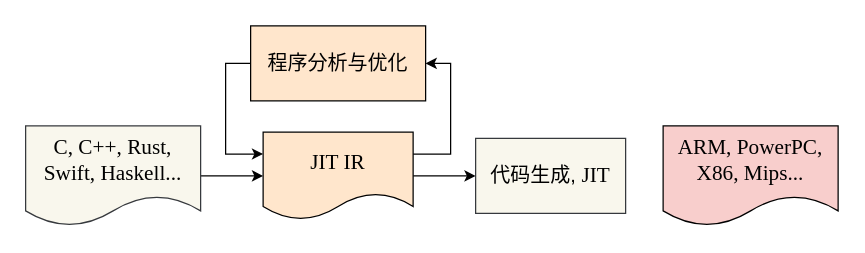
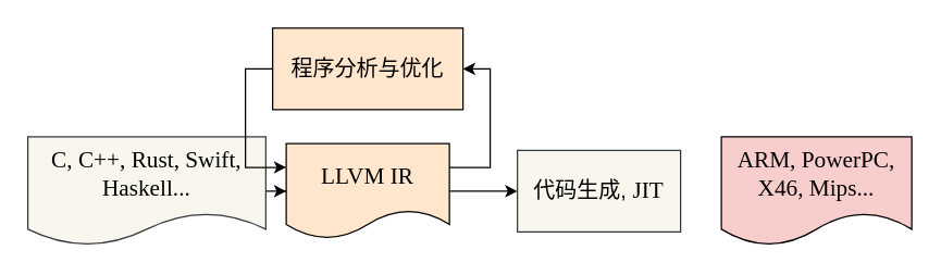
  <mxCell id="0" />
  <mxCell id="1" parent="0" />
  <mxCell id="2" value="" style="edgeStyle=orthogonalEdgeStyle;rounded=0;orthogonalLoop=1;jettySize=auto;html=1;" edge="1" parent="1" source="3" target="5"><mxGeometry relative="1" as="geometry" /></mxCell>
- <mxCell id="3" value="&lt;div&gt;&lt;font face=&quot;Times New Roman&quot; style=&quot;font-size: 17px;&quot;&gt;C, C++, Rust, Swift, Haskell...&lt;/font&gt;&lt;/div&gt;" style="shape=document;whiteSpace=wrap;html=1;boundedLbl=1;fillColor=#f9f7ed;strokeColor=#36393d;" vertex="1" parent="1"><mxGeometry x="20" y="100" width="140" height="80" as="geometry" /></mxCell>
+ <mxCell id="3" value="&lt;div&gt;&lt;font face=&quot;Times New Roman&quot; style=&quot;font-size: 17px;&quot;&gt;C, C++, Rust, Swift, Haskell...&lt;/font&gt;&lt;/div&gt;" style="shape=document;whiteSpace=wrap;html=1;boundedLbl=1;fillColor=#f9f7ed;strokeColor=#36393d;" vertex="1" parent="1"><mxGeometry x="20" y="100" width="175" height="80" as="geometry" /></mxCell>
  <mxCell id="4" value="" style="edgeStyle=orthogonalEdgeStyle;rounded=0;orthogonalLoop=1;jettySize=auto;html=1;" edge="1" parent="1" source="5" target="6"><mxGeometry relative="1" as="geometry" /></mxCell>
- <mxCell id="5" value="&lt;font face=&quot;Times New Roman&quot; style=&quot;font-size: 17px;&quot;&gt;JIT IR&lt;/font&gt;" style="shape=document;whiteSpace=wrap;html=1;boundedLbl=1;fillColor=#ffe6cc;strokeColor=#000000;" vertex="1" parent="1"><mxGeometry x="210" y="105" width="120" height="70" as="geometry" /></mxCell>
+ <mxCell id="5" value="&lt;font face=&quot;Times New Roman&quot; style=&quot;font-size: 17px;&quot;&gt;LLVM IR&lt;/font&gt;" style="shape=document;whiteSpace=wrap;html=1;boundedLbl=1;fillColor=#ffe6cc;strokeColor=#000000;" vertex="1" parent="1"><mxGeometry x="210" y="105" width="120" height="70" as="geometry" /></mxCell>
  <mxCell id="6" value="&lt;font style=&quot;&quot;&gt;&lt;span style=&quot;font-size: 16px;&quot;&gt;代码生成, &lt;/span&gt;&lt;font style=&quot;font-size: 17px;&quot; face=&quot;Times New Roman&quot;&gt;JIT&lt;/font&gt;&lt;/font&gt;" style="whiteSpace=wrap;html=1;fillColor=#f9f7ed;strokeColor=#36393d;" vertex="1" parent="1"><mxGeometry x="380" y="110" width="120" height="60" as="geometry" /></mxCell>
- <mxCell id="7" value="&lt;div style=&quot;font-size: 17px;&quot;&gt;&lt;font style=&quot;font-size: 17px;&quot; face=&quot;Times New Roman&quot;&gt;&lt;font style=&quot;font-size: 17px;&quot;&gt;ARM,&amp;nbsp;&lt;/font&gt;&lt;span style=&quot;background-color: initial;&quot;&gt;PowerPC,&lt;/span&gt;&lt;/font&gt;&lt;/div&gt;&lt;div style=&quot;font-size: 17px;&quot;&gt;&lt;font face=&quot;Times New Roman&quot; style=&quot;font-size: 17px;&quot;&gt;X86, Mips..&lt;/font&gt;&lt;font face=&quot;okeiMYgmep0lcBc6LFoL&quot; style=&quot;font-size: 17px;&quot;&gt;.&lt;/font&gt;&lt;/div&gt;" style="shape=document;whiteSpace=wrap;html=1;boundedLbl=1;fillColor=#f8cecc;strokeColor=#000000;" vertex="1" parent="1"><mxGeometry x="530" y="100" width="140" height="80" as="geometry" /></mxCell>
+ <mxCell id="7" value="&lt;div style=&quot;font-size: 17px;&quot;&gt;&lt;font style=&quot;font-size: 17px;&quot; face=&quot;Times New Roman&quot;&gt;&lt;font style=&quot;font-size: 17px;&quot;&gt;ARM,&amp;nbsp;&lt;/font&gt;&lt;span style=&quot;background-color: initial;&quot;&gt;PowerPC,&lt;/span&gt;&lt;/font&gt;&lt;/div&gt;&lt;div style=&quot;font-size: 17px;&quot;&gt;&lt;font face=&quot;Times New Roman&quot; style=&quot;font-size: 17px;&quot;&gt;X46, Mips..&lt;/font&gt;&lt;font face=&quot;okeiMYgmep0lcBc6LFoL&quot; style=&quot;font-size: 17px;&quot;&gt;.&lt;/font&gt;&lt;/div&gt;" style="shape=document;whiteSpace=wrap;html=1;boundedLbl=1;fillColor=#f8cecc;strokeColor=#000000;" vertex="1" parent="1"><mxGeometry x="530" y="100" width="140" height="80" as="geometry" /></mxCell>
  <mxCell id="8" value="&lt;font style=&quot;font-size: 16px&quot;&gt;程序分析与优化&lt;br&gt;&lt;/font&gt;" style="whiteSpace=wrap;html=1;fillColor=#ffe6cc;strokeColor=#000000;" vertex="1" parent="1"><mxGeometry x="200" y="20" width="140" height="60" as="geometry" /></mxCell>
  <mxCell id="9" value="" style="edgeStyle=elbowEdgeStyle;elbow=horizontal;endArrow=classic;html=1;rounded=0;exitX=0;exitY=0.5;exitDx=0;exitDy=0;entryX=0;entryY=0.25;entryDx=0;entryDy=0;" edge="1" parent="1" source="8" target="5"><mxGeometry width="50" height="50" relative="1" as="geometry"><mxPoint x="350" y="170" as="sourcePoint" /><mxPoint x="400" y="120" as="targetPoint" /><Array as="points"><mxPoint x="180" y="80" /></Array></mxGeometry></mxCell>
  <mxCell id="10" value="" style="edgeStyle=elbowEdgeStyle;elbow=horizontal;endArrow=classic;html=1;rounded=0;entryX=1;entryY=0.5;entryDx=0;entryDy=0;exitX=1;exitY=0.25;exitDx=0;exitDy=0;" edge="1" parent="1" source="5" target="8"><mxGeometry width="50" height="50" relative="1" as="geometry"><mxPoint x="350" y="170" as="sourcePoint" /><mxPoint x="400" y="120" as="targetPoint" /><Array as="points"><mxPoint x="360" y="70" /><mxPoint x="350" y="75" /></Array></mxGeometry></mxCell>
